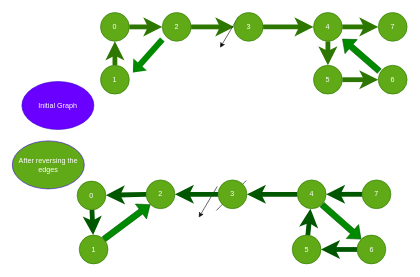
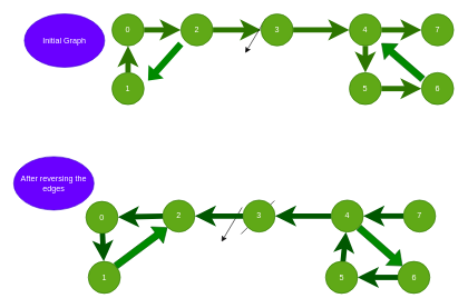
  <mxCell id="0" />
  <mxCell id="1" parent="0" />
  <mxCell id="2" value="" style="edgeStyle=none;html=1;strokeWidth=8;fillColor=#60a917;strokeColor=#2D7600;" parent="1" source="3" target="7" edge="1"><mxGeometry relative="1" as="geometry" /></mxCell>
  <mxCell id="3" value="0" style="ellipse;whiteSpace=wrap;html=1;aspect=fixed;fillColor=#60a917;fontColor=#ffffff;strokeColor=#2D7600;" parent="1" vertex="1"><mxGeometry x="167" y="20" width="48" height="48" as="geometry" /></mxCell>
  <mxCell id="4" value="" style="edgeStyle=none;html=1;strokeWidth=8;fillColor=#60a917;strokeColor=#2D7600;" parent="1" source="5" target="3" edge="1"><mxGeometry relative="1" as="geometry" /></mxCell>
  <mxCell id="5" value="1" style="ellipse;whiteSpace=wrap;html=1;aspect=fixed;fillColor=#60a917;fontColor=#ffffff;strokeColor=#2D7600;" parent="1" vertex="1"><mxGeometry x="167" y="108" width="48" height="48" as="geometry" /></mxCell>
  <mxCell id="6" value="" style="edgeStyle=none;html=1;strokeWidth=8;fillColor=#60a917;strokeColor=#2D7600;" parent="1" source="7" target="10" edge="1"><mxGeometry relative="1" as="geometry" /></mxCell>
  <mxCell id="7" value="2" style="ellipse;whiteSpace=wrap;html=1;aspect=fixed;fillColor=#60a917;fontColor=#ffffff;strokeColor=#2D7600;" parent="1" vertex="1"><mxGeometry x="270" y="20" width="48" height="48" as="geometry" /></mxCell>
  <mxCell id="8" style="edgeStyle=none;html=1;exitX=0;exitY=0;exitDx=0;exitDy=0;" parent="1" source="10" edge="1"><mxGeometry relative="1" as="geometry"><mxPoint x="366.4" y="78.6" as="targetPoint" /></mxGeometry></mxCell>
  <mxCell id="9" value="" style="edgeStyle=none;html=1;strokeWidth=8;fillColor=#60a917;strokeColor=#2D7600;" parent="1" source="10" target="13" edge="1"><mxGeometry relative="1" as="geometry" /></mxCell>
  <mxCell id="10" value="3" style="ellipse;whiteSpace=wrap;html=1;aspect=fixed;fillColor=#60a917;fontColor=#ffffff;strokeColor=#2D7600;" parent="1" vertex="1"><mxGeometry x="390" y="20" width="48" height="48" as="geometry" /></mxCell>
  <mxCell id="11" value="" style="edgeStyle=none;html=1;strokeWidth=8;fillColor=#60a917;strokeColor=#2D7600;" parent="1" source="13" target="16" edge="1"><mxGeometry relative="1" as="geometry" /></mxCell>
  <mxCell id="12" value="" style="edgeStyle=none;html=1;strokeWidth=8;fillColor=#60a917;strokeColor=#2D7600;" parent="1" source="13" target="15" edge="1"><mxGeometry relative="1" as="geometry" /></mxCell>
  <mxCell id="13" value="4" style="ellipse;whiteSpace=wrap;html=1;aspect=fixed;fillColor=#60a917;fontColor=#ffffff;strokeColor=#2D7600;" parent="1" vertex="1"><mxGeometry x="522" y="20" width="48" height="48" as="geometry" /></mxCell>
  <mxCell id="14" value="" style="edgeStyle=none;html=1;strokeWidth=8;fillColor=#60a917;strokeColor=#2D7600;" parent="1" source="15" target="17" edge="1"><mxGeometry relative="1" as="geometry" /></mxCell>
  <mxCell id="15" value="5" style="ellipse;whiteSpace=wrap;html=1;aspect=fixed;fillColor=#60a917;fontColor=#ffffff;strokeColor=#2D7600;" parent="1" vertex="1"><mxGeometry x="522" y="108" width="48" height="48" as="geometry" /></mxCell>
  <mxCell id="16" value="7" style="ellipse;whiteSpace=wrap;html=1;aspect=fixed;fillColor=#60a917;fontColor=#ffffff;strokeColor=#2D7600;" parent="1" vertex="1"><mxGeometry x="630" y="20" width="48" height="48" as="geometry" /></mxCell>
  <mxCell id="17" value="6" style="ellipse;whiteSpace=wrap;html=1;aspect=fixed;fillColor=#60a917;fontColor=#ffffff;strokeColor=#2D7600;" parent="1" vertex="1"><mxGeometry x="630" y="108" width="48" height="48" as="geometry" /></mxCell>
  <mxCell id="18" value="" style="endArrow=none;html=1;" parent="1" edge="1"><mxGeometry width="50" height="50" relative="1" as="geometry"><mxPoint x="360" y="350" as="sourcePoint" /><mxPoint x="410" y="300" as="targetPoint" /></mxGeometry></mxCell>
  <mxCell id="19" value="" style="shape=flexArrow;endArrow=classic;html=1;strokeWidth=0;fillColor=#008a00;strokeColor=#005700;" parent="1" edge="1"><mxGeometry width="50" height="50" relative="1" as="geometry"><mxPoint x="270" y="65" as="sourcePoint" /><mxPoint x="221" y="120" as="targetPoint" /></mxGeometry></mxCell>
  <mxCell id="20" value="" style="shape=flexArrow;endArrow=classic;html=1;strokeWidth=1;fillColor=#008a00;strokeColor=#005700;" parent="1" edge="1"><mxGeometry width="50" height="50" relative="1" as="geometry"><mxPoint x="632" y="118" as="sourcePoint" /><mxPoint x="570" y="64" as="targetPoint" /></mxGeometry></mxCell>
- <mxCell id="21" value="Initial Graph" style="ellipse;whiteSpace=wrap;html=1;fillColor=#6a00ff;fontColor=#ffffff;strokeColor=#3700CC;" parent="1" vertex="1"><mxGeometry x="36" y="135" width="120" height="80" as="geometry" /></mxCell>
+ <mxCell id="21" value="Initial Graph" style="ellipse;whiteSpace=wrap;html=1;fillColor=#6a00ff;fontColor=#ffffff;strokeColor=#3700CC;" parent="1" vertex="1"><mxGeometry x="36" y="20" width="120" height="80" as="geometry" /></mxCell>
  <mxCell id="22" value="1" style="ellipse;whiteSpace=wrap;html=1;aspect=fixed;fillColor=#60a917;fontColor=#ffffff;strokeColor=#2D7600;" parent="1" vertex="1"><mxGeometry x="131.5" y="390.97" width="48" height="48" as="geometry" /></mxCell>
  <mxCell id="23" style="edgeStyle=none;html=1;exitX=0;exitY=0;exitDx=0;exitDy=0;" parent="1" edge="1"><mxGeometry relative="1" as="geometry"><mxPoint x="330.9" y="361.57" as="targetPoint" /><mxPoint x="361.529" y="309.999" as="sourcePoint" /></mxGeometry></mxCell>
  <mxCell id="24" value="" style="edgeStyle=none;html=1;strokeWidth=8;fillColor=#008a00;strokeColor=#005700;" parent="1" source="25" target="36" edge="1"><mxGeometry relative="1" as="geometry" /></mxCell>
  <mxCell id="25" value="5" style="ellipse;whiteSpace=wrap;html=1;aspect=fixed;fillColor=#60a917;fontColor=#ffffff;strokeColor=#2D7600;" parent="1" vertex="1"><mxGeometry x="486.5" y="390.97" width="48" height="48" as="geometry" /></mxCell>
  <mxCell id="26" value="" style="edgeStyle=none;html=1;strokeWidth=8;fillColor=#008a00;strokeColor=#005700;" parent="1" source="27" target="25" edge="1"><mxGeometry relative="1" as="geometry" /></mxCell>
  <mxCell id="27" value="6" style="ellipse;whiteSpace=wrap;html=1;aspect=fixed;fillColor=#60a917;fontColor=#ffffff;strokeColor=#2D7600;" parent="1" vertex="1"><mxGeometry x="594.5" y="390.97" width="48" height="48" as="geometry" /></mxCell>
  <mxCell id="28" value="" style="shape=flexArrow;endArrow=classic;html=1;strokeWidth=1;fillColor=#008a00;strokeColor=#005700;entryX=0;entryY=0;entryDx=0;entryDy=0;exitX=1;exitY=1;exitDx=0;exitDy=0;" parent="1" source="36" target="27" edge="1"><mxGeometry width="50" height="50" relative="1" as="geometry"><mxPoint x="543" y="338" as="sourcePoint" /><mxPoint x="594" y="393" as="targetPoint" /></mxGeometry></mxCell>
  <mxCell id="29" value="" style="edgeStyle=none;html=1;strokeWidth=8;fillColor=#008a00;strokeColor=#005700;" parent="1" source="30" target="22" edge="1"><mxGeometry relative="1" as="geometry" /></mxCell>
  <mxCell id="30" value="0" style="ellipse;whiteSpace=wrap;html=1;aspect=fixed;fillColor=#60a917;fontColor=#ffffff;strokeColor=#2D7600;" parent="1" vertex="1"><mxGeometry x="128" y="301" width="48" height="48" as="geometry" /></mxCell>
  <mxCell id="31" value="" style="edgeStyle=none;html=1;strokeWidth=8;fillColor=#008a00;strokeColor=#005700;" parent="1" source="32" target="30" edge="1"><mxGeometry relative="1" as="geometry" /></mxCell>
  <mxCell id="32" value="2" style="ellipse;whiteSpace=wrap;html=1;aspect=fixed;fillColor=#60a917;fontColor=#ffffff;strokeColor=#2D7600;" parent="1" vertex="1"><mxGeometry x="243" y="299" width="48" height="48" as="geometry" /></mxCell>
  <mxCell id="33" value="" style="edgeStyle=none;html=1;strokeWidth=8;fillColor=#008a00;strokeColor=#005700;" parent="1" source="34" target="32" edge="1"><mxGeometry relative="1" as="geometry" /></mxCell>
  <mxCell id="34" value="3" style="ellipse;whiteSpace=wrap;html=1;aspect=fixed;fillColor=#60a917;fontColor=#ffffff;strokeColor=#2D7600;" parent="1" vertex="1"><mxGeometry x="363" y="299" width="48" height="48" as="geometry" /></mxCell>
  <mxCell id="35" value="" style="edgeStyle=none;html=1;strokeWidth=8;fillColor=#008a00;strokeColor=#005700;" parent="1" source="36" target="34" edge="1"><mxGeometry relative="1" as="geometry" /></mxCell>
  <mxCell id="36" value="4" style="ellipse;whiteSpace=wrap;html=1;aspect=fixed;fillColor=#60a917;fontColor=#ffffff;strokeColor=#2D7600;" parent="1" vertex="1"><mxGeometry x="495" y="299" width="48" height="48" as="geometry" /></mxCell>
  <mxCell id="37" value="" style="edgeStyle=none;html=1;strokeWidth=8;fillColor=#008a00;strokeColor=#005700;" parent="1" source="38" target="36" edge="1"><mxGeometry relative="1" as="geometry" /></mxCell>
  <mxCell id="38" value="7" style="ellipse;whiteSpace=wrap;html=1;aspect=fixed;fillColor=#60a917;fontColor=#ffffff;strokeColor=#2D7600;" parent="1" vertex="1"><mxGeometry x="603" y="299" width="48" height="48" as="geometry" /></mxCell>
  <mxCell id="39" value="" style="shape=flexArrow;endArrow=classic;html=1;strokeWidth=1;fillColor=#008a00;strokeColor=#005700;entryX=0;entryY=1;entryDx=0;entryDy=0;exitX=1;exitY=0;exitDx=0;exitDy=0;" parent="1" source="22" target="32" edge="1"><mxGeometry width="50" height="50" relative="1" as="geometry"><mxPoint x="212" y="366" as="sourcePoint" /><mxPoint x="263" y="421" as="targetPoint" /></mxGeometry></mxCell>
- <mxCell id="40" value="After reversing the edges" style="ellipse;whiteSpace=wrap;html=1;fillColor=#60a917;fontColor=#ffffff;strokeColor=#3700CC;" parent="1" vertex="1"><mxGeometry x="20" y="234" width="120" height="80" as="geometry" /></mxCell>
+ <mxCell id="40" value="After reversing the edges" style="ellipse;whiteSpace=wrap;html=1;fillColor=#6a00ff;fontColor=#ffffff;strokeColor=#3700CC;" parent="1" vertex="1"><mxGeometry x="20" y="234" width="120" height="80" as="geometry" /></mxCell>
